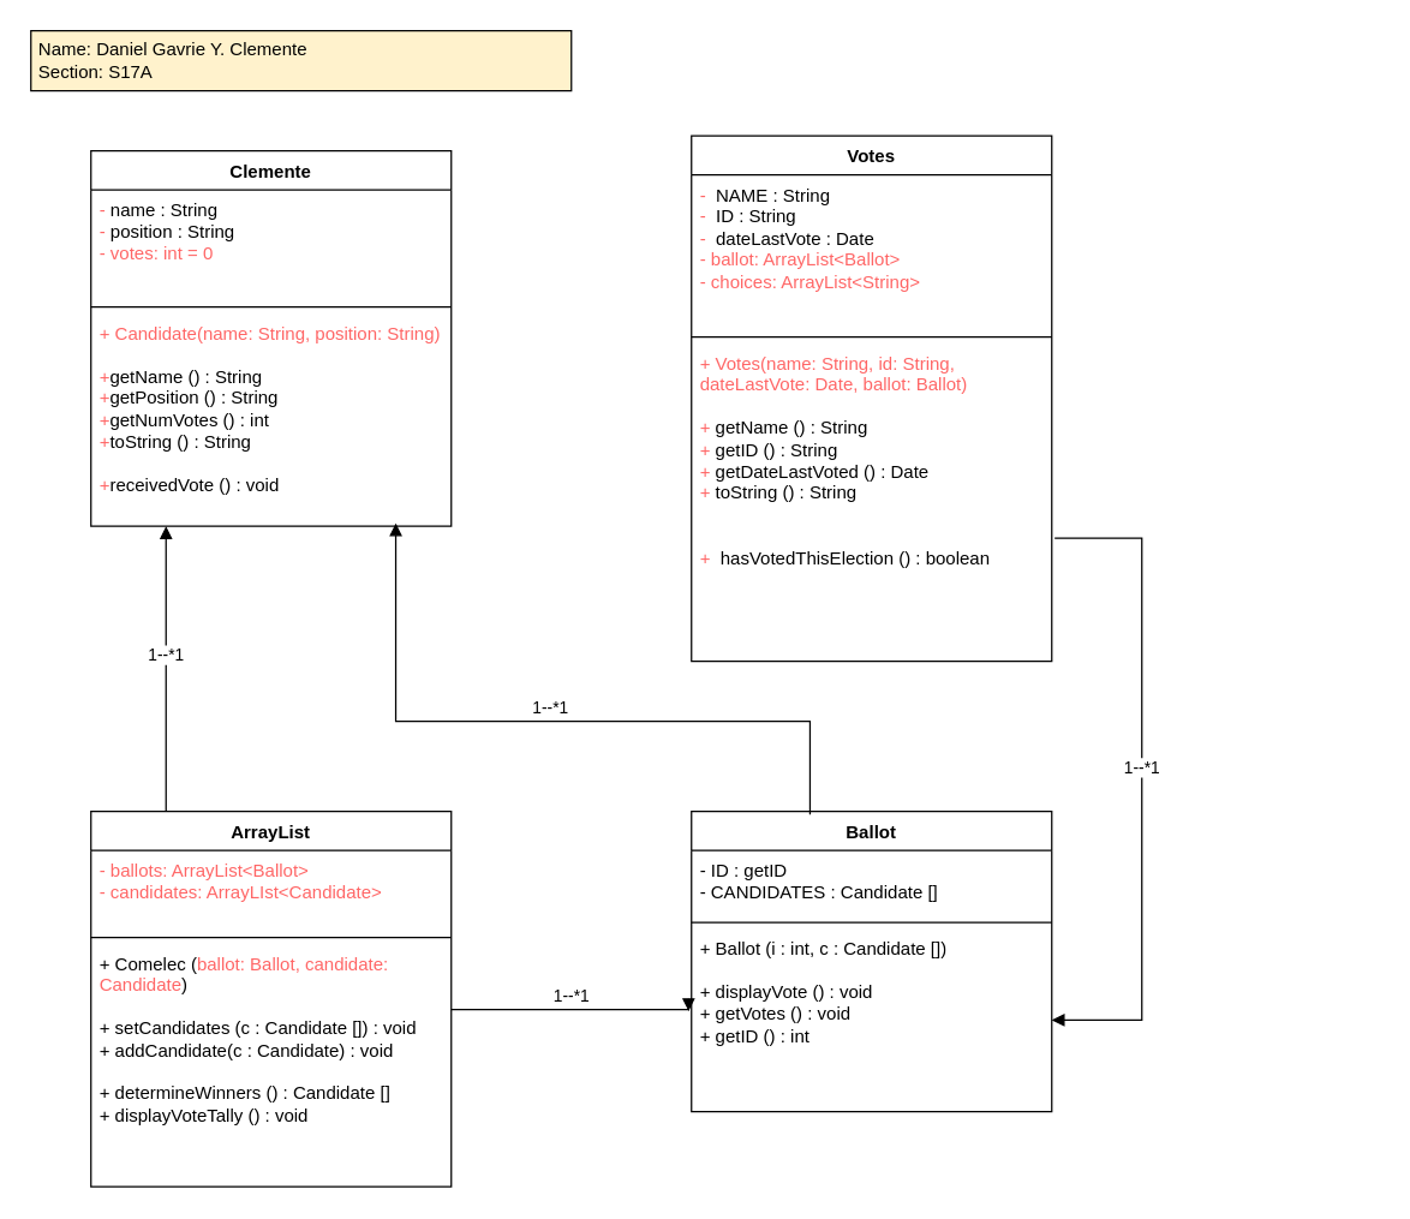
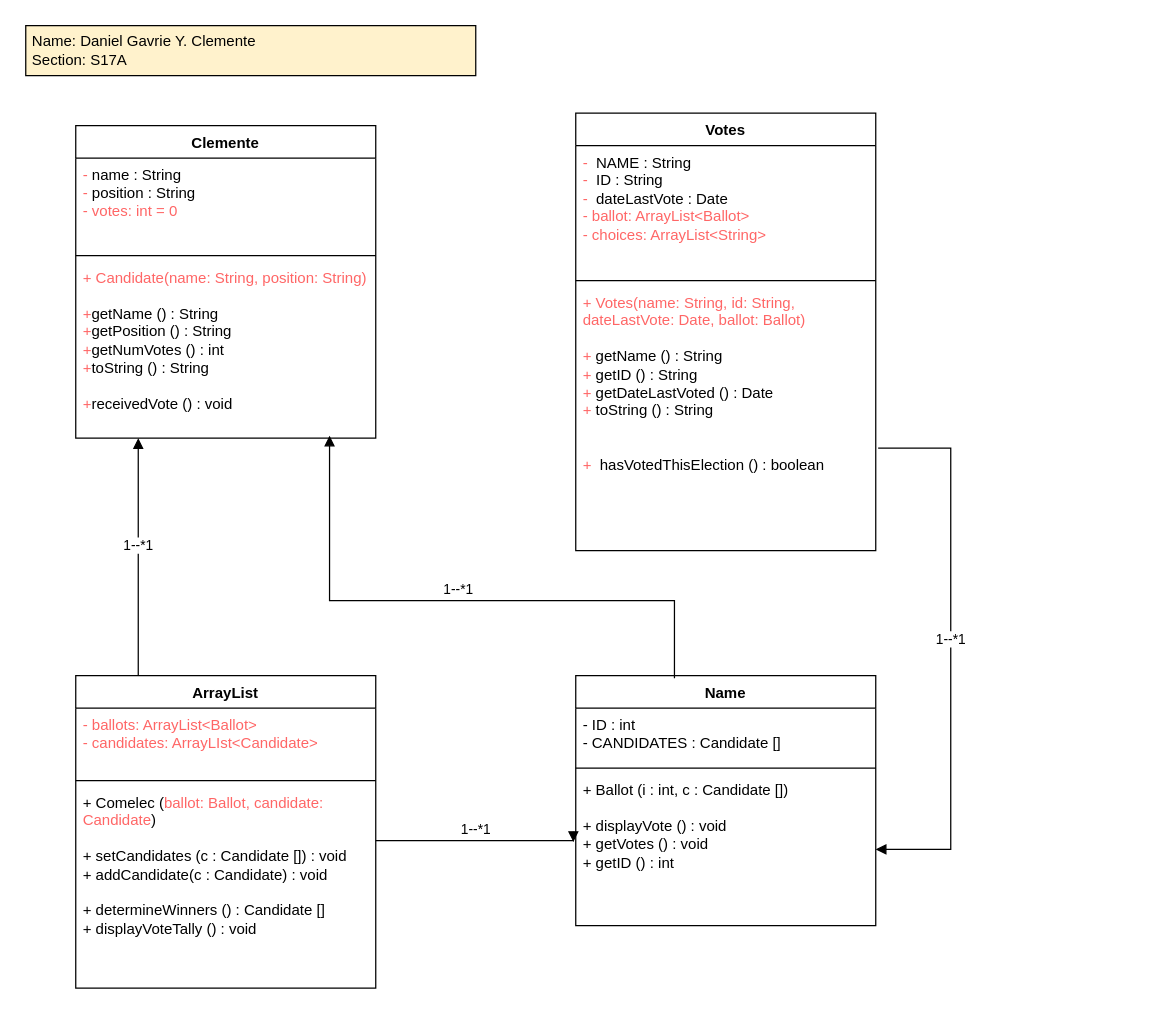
  <mxCell id="0" />
  <mxCell id="1" parent="0" />
  <mxCell id="2" value="&amp;nbsp;Name: Daniel Gavrie Y. Clemente&lt;div align=&quot;left&quot;&gt;&amp;nbsp;Section: S17A&lt;br&gt;&lt;/div&gt;" style="rounded=0;whiteSpace=wrap;html=1;align=left;fillColor=#fff2cc;" parent="1" vertex="1"><mxGeometry x="20" y="20" width="360" height="40" as="geometry" /></mxCell>
  <mxCell id="3" value="Clemente" style="swimlane;fontStyle=1;align=center;verticalAlign=top;childLayout=stackLayout;horizontal=1;startSize=26;horizontalStack=0;resizeParent=1;resizeParentMax=0;resizeLast=0;collapsible=1;marginBottom=0;whiteSpace=wrap;html=1;" parent="1" vertex="1"><mxGeometry x="60" y="100" width="240" height="250" as="geometry" /></mxCell>
  <mxCell id="4" value="&lt;div&gt;&lt;font color=&quot;#ff6666&quot;&gt;-&lt;/font&gt;&amp;nbsp;name : String&lt;/div&gt;&lt;div&gt;&lt;font color=&quot;#ff6666&quot;&gt;-&lt;/font&gt; position : String&lt;/div&gt;&lt;div&gt;&lt;font color=&quot;#ff6666&quot;&gt;- votes: int = 0&lt;/font&gt;&lt;/div&gt;" style="text;strokeColor=none;fillColor=none;align=left;verticalAlign=top;spacingLeft=4;spacingRight=4;overflow=hidden;rotatable=0;points=[[0,0.5],[1,0.5]];portConstraint=eastwest;whiteSpace=wrap;html=1;" parent="3" vertex="1"><mxGeometry y="26" width="240" height="74" as="geometry" /></mxCell>
  <mxCell id="5" value="" style="line;strokeWidth=1;fillColor=none;align=left;verticalAlign=middle;spacingTop=-1;spacingLeft=3;spacingRight=3;rotatable=0;labelPosition=right;points=[];portConstraint=eastwest;strokeColor=inherit;" parent="3" vertex="1"><mxGeometry y="100" width="240" height="8" as="geometry" /></mxCell>
  <mxCell id="6" value="&lt;div&gt;&lt;font color=&quot;#ff6666&quot;&gt;+ Candidate(name: String, position: String)&lt;/font&gt;&lt;/div&gt;&lt;div&gt;&lt;font style=&quot;background-color: initial;&quot; color=&quot;#ff6666&quot;&gt;&lt;br&gt;&lt;/font&gt;&lt;/div&gt;&lt;div&gt;&lt;font style=&quot;background-color: initial;&quot; color=&quot;#ff6666&quot;&gt;+&lt;/font&gt;&lt;span style=&quot;background-color: initial;&quot;&gt;getName () : String&lt;/span&gt;&lt;br&gt;&lt;/div&gt;&lt;div&gt;&lt;font color=&quot;#ff6666&quot;&gt;+&lt;/font&gt;getPosition () : String&lt;/div&gt;&lt;div&gt;&lt;font color=&quot;#ff6666&quot;&gt;+&lt;/font&gt;getNumVotes () : int&lt;/div&gt;&lt;div&gt;&lt;font color=&quot;#ff6666&quot;&gt;+&lt;/font&gt;toString () : String&lt;/div&gt;&lt;div&gt;&lt;br&gt;&lt;/div&gt;&lt;div&gt;&lt;font color=&quot;#ff6666&quot;&gt;+&lt;/font&gt;receivedVote () : void&lt;br&gt;&lt;/div&gt;" style="text;strokeColor=none;fillColor=none;align=left;verticalAlign=top;spacingLeft=4;spacingRight=4;overflow=hidden;rotatable=0;points=[[0,0.5],[1,0.5]];portConstraint=eastwest;whiteSpace=wrap;html=1;" parent="3" vertex="1"><mxGeometry y="108" width="240" height="142" as="geometry" /></mxCell>
  <mxCell id="7" value="Votes" style="swimlane;fontStyle=1;align=center;verticalAlign=top;childLayout=stackLayout;horizontal=1;startSize=26;horizontalStack=0;resizeParent=1;resizeParentMax=0;resizeLast=0;collapsible=1;marginBottom=0;whiteSpace=wrap;html=1;" parent="1" vertex="1"><mxGeometry x="460" y="90" width="240" height="350" as="geometry" /></mxCell>
  <mxCell id="8" value="&lt;div&gt;&lt;font color=&quot;#ff6666&quot;&gt;-&lt;/font&gt;&amp;nbsp; NAME : String&lt;/div&gt;&lt;div&gt;&lt;font color=&quot;#ff6666&quot;&gt;-&lt;/font&gt;&amp;nbsp; ID : String&lt;/div&gt;&lt;div&gt;&lt;font color=&quot;#ff6666&quot;&gt;-&lt;/font&gt;&amp;nbsp; dateLastVote : Date&lt;/div&gt;&lt;div&gt;&lt;font color=&quot;#ff6666&quot;&gt;- ballot: ArrayList&amp;lt;Ballot&amp;gt;&lt;/font&gt;&lt;/div&gt;&lt;div&gt;&lt;font color=&quot;#ff6666&quot;&gt;- choices: ArrayList&amp;lt;String&amp;gt;&lt;/font&gt;&lt;/div&gt;" style="text;strokeColor=none;fillColor=none;align=left;verticalAlign=top;spacingLeft=4;spacingRight=4;overflow=hidden;rotatable=0;points=[[0,0.5],[1,0.5]];portConstraint=eastwest;whiteSpace=wrap;html=1;" parent="7" vertex="1"><mxGeometry y="26" width="240" height="104" as="geometry" /></mxCell>
  <mxCell id="9" value="" style="line;strokeWidth=1;fillColor=none;align=left;verticalAlign=middle;spacingTop=-1;spacingLeft=3;spacingRight=3;rotatable=0;labelPosition=right;points=[];portConstraint=eastwest;strokeColor=inherit;" parent="7" vertex="1"><mxGeometry y="130" width="240" height="8" as="geometry" /></mxCell>
  <mxCell id="10" value="&lt;div&gt;&lt;font color=&quot;#ff6666&quot;&gt;+ Votes(name: String, id: String, dateLastVote: Date, ballot: Ballot)&lt;/font&gt;&lt;/div&gt;&lt;div&gt;&lt;font style=&quot;background-color: initial;&quot; color=&quot;#ff6666&quot;&gt;&lt;br&gt;&lt;/font&gt;&lt;/div&gt;&lt;div&gt;&lt;font style=&quot;background-color: initial;&quot; color=&quot;#ff6666&quot;&gt;+&lt;/font&gt;&lt;span style=&quot;background-color: initial;&quot;&gt;&amp;nbsp;getName () : String&lt;/span&gt;&lt;br&gt;&lt;/div&gt;&lt;div&gt;&lt;font color=&quot;#ff6666&quot;&gt;+&lt;/font&gt;&amp;nbsp;getID () : String&lt;/div&gt;&lt;div&gt;&lt;font color=&quot;#ff6666&quot;&gt;+&lt;/font&gt;&amp;nbsp;getDateLastVoted () : Date&lt;/div&gt;&lt;div&gt;&lt;font color=&quot;#ff6666&quot;&gt;+&lt;/font&gt; toString () : String&lt;/div&gt;&lt;div&gt;&lt;br&gt;&lt;/div&gt;&lt;div&gt;&lt;br&gt;&lt;/div&gt;&lt;div&gt;&lt;font color=&quot;#ff6666&quot;&gt;+&lt;/font&gt;&amp;nbsp; hasVotedThisElection () : boolean&lt;br&gt;&lt;/div&gt;" style="text;strokeColor=none;fillColor=none;align=left;verticalAlign=top;spacingLeft=4;spacingRight=4;overflow=hidden;rotatable=0;points=[[0,0.5],[1,0.5]];portConstraint=eastwest;whiteSpace=wrap;html=1;" parent="7" vertex="1"><mxGeometry y="138" width="240" height="212" as="geometry" /></mxCell>
  <mxCell id="11" value="ArrayList" style="swimlane;fontStyle=1;align=center;verticalAlign=top;childLayout=stackLayout;horizontal=1;startSize=26;horizontalStack=0;resizeParent=1;resizeParentMax=0;resizeLast=0;collapsible=1;marginBottom=0;whiteSpace=wrap;html=1;" parent="1" vertex="1"><mxGeometry x="60" y="540" width="240" height="250" as="geometry" /></mxCell>
  <mxCell id="12" value="&lt;div&gt;&lt;font color=&quot;#ff6666&quot;&gt;- ballots: ArrayList&amp;lt;Ballot&amp;gt;&lt;/font&gt;&lt;/div&gt;&lt;div&gt;&lt;font color=&quot;#ff6666&quot;&gt;- candidates: ArrayLIst&amp;lt;Candidate&amp;gt;&lt;/font&gt;&lt;/div&gt;&lt;div&gt;&lt;br&gt;&lt;/div&gt;" style="text;strokeColor=none;fillColor=none;align=left;verticalAlign=top;spacingLeft=4;spacingRight=4;overflow=hidden;rotatable=0;points=[[0,0.5],[1,0.5]];portConstraint=eastwest;whiteSpace=wrap;html=1;" parent="11" vertex="1"><mxGeometry y="26" width="240" height="54" as="geometry" /></mxCell>
  <mxCell id="13" value="" style="line;strokeWidth=1;fillColor=none;align=left;verticalAlign=middle;spacingTop=-1;spacingLeft=3;spacingRight=3;rotatable=0;labelPosition=right;points=[];portConstraint=eastwest;strokeColor=inherit;" parent="11" vertex="1"><mxGeometry y="80" width="240" height="8" as="geometry" /></mxCell>
  <mxCell id="14" value="&lt;div&gt;+ Comelec (&lt;font color=&quot;#ff6666&quot;&gt;ballot: Ballot, candidate: Candidate&lt;/font&gt;)&lt;/div&gt;&lt;div&gt;&lt;br&gt;&lt;/div&gt;&lt;div&gt;+ setCandidates (c : Candidate []) : void&lt;/div&gt;&lt;div&gt;+ addCandidate(c : Candidate) : void&lt;/div&gt;&lt;div&gt;&lt;br&gt;&lt;/div&gt;&lt;div&gt;+ determineWinners () : Candidate []&lt;/div&gt;&lt;div&gt;+ displayVoteTally () : void&lt;/div&gt;&lt;div&gt;&lt;br&gt;&lt;/div&gt;&lt;div&gt;&lt;br&gt;&lt;/div&gt;" style="text;strokeColor=none;fillColor=none;align=left;verticalAlign=top;spacingLeft=4;spacingRight=4;overflow=hidden;rotatable=0;points=[[0,0.5],[1,0.5]];portConstraint=eastwest;whiteSpace=wrap;html=1;" parent="11" vertex="1"><mxGeometry y="88" width="240" height="162" as="geometry" /></mxCell>
- <mxCell id="15" value="Ballot" style="swimlane;fontStyle=1;align=center;verticalAlign=top;childLayout=stackLayout;horizontal=1;startSize=26;horizontalStack=0;resizeParent=1;resizeParentMax=0;resizeLast=0;collapsible=1;marginBottom=0;whiteSpace=wrap;html=1;" parent="1" vertex="1"><mxGeometry x="460" y="540" width="240" height="200" as="geometry" /></mxCell>
- <mxCell id="16" value="&lt;div&gt;- ID : getID&lt;/div&gt;&lt;div&gt;- CANDIDATES : Candidate []&lt;br&gt;&lt;/div&gt;" style="text;strokeColor=none;fillColor=none;align=left;verticalAlign=top;spacingLeft=4;spacingRight=4;overflow=hidden;rotatable=0;points=[[0,0.5],[1,0.5]];portConstraint=eastwest;whiteSpace=wrap;html=1;" parent="15" vertex="1"><mxGeometry y="26" width="240" height="44" as="geometry" /></mxCell>
+ <mxCell id="15" value="Name" style="swimlane;fontStyle=1;align=center;verticalAlign=top;childLayout=stackLayout;horizontal=1;startSize=26;horizontalStack=0;resizeParent=1;resizeParentMax=0;resizeLast=0;collapsible=1;marginBottom=0;whiteSpace=wrap;html=1;" parent="1" vertex="1"><mxGeometry x="460" y="540" width="240" height="200" as="geometry" /></mxCell>
+ <mxCell id="16" value="&lt;div&gt;- ID : int&lt;/div&gt;&lt;div&gt;- CANDIDATES : Candidate []&lt;br&gt;&lt;/div&gt;" style="text;strokeColor=none;fillColor=none;align=left;verticalAlign=top;spacingLeft=4;spacingRight=4;overflow=hidden;rotatable=0;points=[[0,0.5],[1,0.5]];portConstraint=eastwest;whiteSpace=wrap;html=1;" parent="15" vertex="1"><mxGeometry y="26" width="240" height="44" as="geometry" /></mxCell>
  <mxCell id="17" value="" style="line;strokeWidth=1;fillColor=none;align=left;verticalAlign=middle;spacingTop=-1;spacingLeft=3;spacingRight=3;rotatable=0;labelPosition=right;points=[];portConstraint=eastwest;strokeColor=inherit;" parent="15" vertex="1"><mxGeometry y="70" width="240" height="8" as="geometry" /></mxCell>
  <mxCell id="18" value="&lt;div&gt;+ Ballot (i : int, c : Candidate [])&lt;/div&gt;&lt;div&gt;&lt;br&gt;&lt;/div&gt;&lt;div&gt;+ displayVote () : void&lt;/div&gt;&lt;div&gt;+ getVotes () : void&lt;/div&gt;&lt;div&gt;+ getID () : int&lt;br&gt;&lt;/div&gt;" style="text;strokeColor=none;fillColor=none;align=left;verticalAlign=top;spacingLeft=4;spacingRight=4;overflow=hidden;rotatable=0;points=[[0,0.5],[1,0.5]];portConstraint=eastwest;whiteSpace=wrap;html=1;" parent="15" vertex="1"><mxGeometry y="78" width="240" height="122" as="geometry" /></mxCell>
  <mxCell id="19" value="1--*1" style="html=1;verticalAlign=bottom;endArrow=block;edgeStyle=elbowEdgeStyle;elbow=vertical;curved=0;rounded=0;entryX=0.846;entryY=0.986;entryDx=0;entryDy=0;entryPerimeter=0;exitX=0.329;exitY=0.01;exitDx=0;exitDy=0;exitPerimeter=0;" edge="1" parent="1" source="15" target="6"><mxGeometry width="80" relative="1" as="geometry"><mxPoint x="270" y="410" as="sourcePoint" /><mxPoint x="250" y="390" as="targetPoint" /><Array as="points"><mxPoint x="390" y="480" /></Array></mxGeometry></mxCell>
  <mxCell id="20" value="1--*1" style="html=1;verticalAlign=bottom;endArrow=block;edgeStyle=elbowEdgeStyle;elbow=vertical;curved=0;rounded=0;entryX=-0.008;entryY=0.451;entryDx=0;entryDy=0;entryPerimeter=0;" edge="1" parent="1" source="14" target="18"><mxGeometry width="80" relative="1" as="geometry"><mxPoint x="320" y="672.064" as="sourcePoint" /><mxPoint x="436.88" y="672" as="targetPoint" /><Array as="points"><mxPoint x="300" y="672" /></Array></mxGeometry></mxCell>
  <mxCell id="21" value="1--*1" style="html=1;verticalAlign=bottom;endArrow=block;edgeStyle=elbowEdgeStyle;elbow=vertical;curved=0;rounded=0;startArrow=none;startFill=0;" edge="1" parent="1" source="11" target="6"><mxGeometry width="80" relative="1" as="geometry"><mxPoint x="45.6" y="455.97" as="sourcePoint" /><mxPoint x="420" y="410" as="targetPoint" /><Array as="points"><mxPoint x="110" y="410" /></Array></mxGeometry></mxCell>
  <mxCell id="22" value="1--*1" style="html=1;verticalAlign=bottom;endArrow=block;edgeStyle=elbowEdgeStyle;elbow=vertical;curved=0;rounded=0;exitX=1.008;exitY=0.613;exitDx=0;exitDy=0;exitPerimeter=0;" edge="1" parent="1" source="10" target="18"><mxGeometry width="80" relative="1" as="geometry"><mxPoint x="790" y="346" as="sourcePoint" /><mxPoint x="1066" y="540" as="targetPoint" /><Array as="points"><mxPoint x="760" y="560" /><mxPoint x="917" y="478" /></Array></mxGeometry></mxCell>
